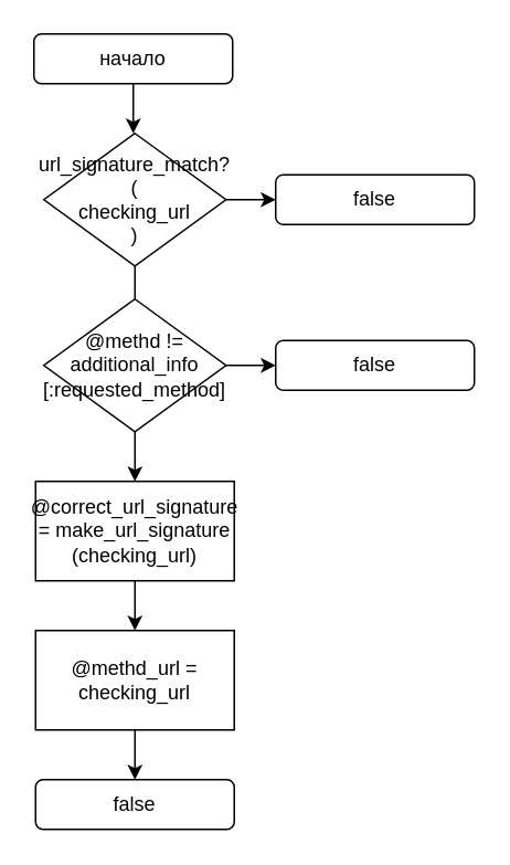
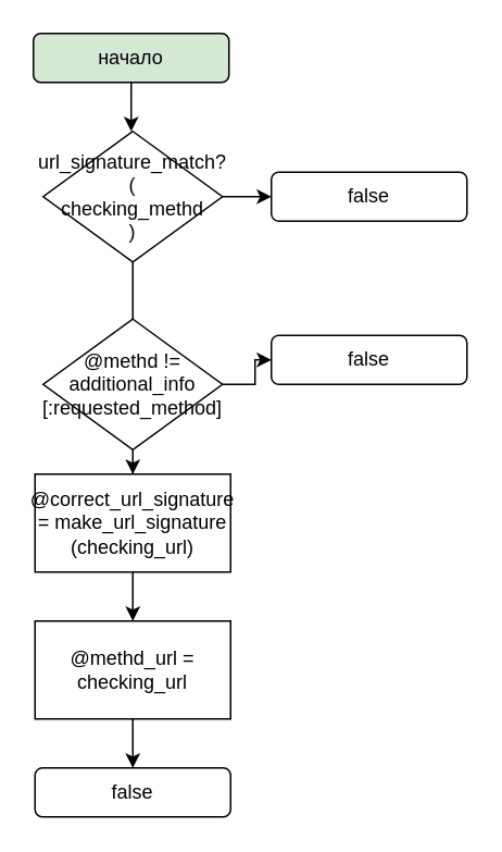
  <mxCell id="0" />
  <mxCell id="1" parent="0" />
  <mxCell id="2" value="" style="edgeStyle=orthogonalEdgeStyle;rounded=0;orthogonalLoop=1;jettySize=auto;html=1;" edge="1" parent="1" source="3"><mxGeometry relative="1" as="geometry"><mxPoint x="80" y="80" as="targetPoint" /></mxGeometry></mxCell>
- <mxCell id="3" value="начало" style="rounded=1;whiteSpace=wrap;html=1;" vertex="1" parent="1"><mxGeometry x="20" y="20" width="120" height="30" as="geometry" /></mxCell>
+ <mxCell id="3" value="начало" style="rounded=1;whiteSpace=wrap;html=1;fillColor=#d5e8d4;" vertex="1" parent="1"><mxGeometry x="20" y="20" width="120" height="30" as="geometry" /></mxCell>
  <mxCell id="4" value="false" style="rounded=1;whiteSpace=wrap;html=1;" vertex="1" parent="1"><mxGeometry x="166" y="105" width="120" height="30" as="geometry" /></mxCell>
  <mxCell id="5" value="" style="edgeStyle=orthogonalEdgeStyle;rounded=0;orthogonalLoop=1;jettySize=auto;html=1;" edge="1" parent="1" source="7" target="4"><mxGeometry relative="1" as="geometry" /></mxCell>
  <mxCell id="6" value="" style="edgeStyle=orthogonalEdgeStyle;rounded=0;orthogonalLoop=1;jettySize=auto;html=1;endArrow=none;" edge="1" parent="1" source="7" target="10"><mxGeometry relative="1" as="geometry" /></mxCell>
- <mxCell id="7" value="&lt;div&gt;url_signature_match?(&lt;/div&gt;&lt;div&gt;checking_url&lt;/div&gt;&lt;div&gt;)&lt;br&gt;&lt;/div&gt;" style="rhombus;whiteSpace=wrap;html=1;" vertex="1" parent="1"><mxGeometry x="26" y="80" width="110" height="80" as="geometry" /></mxCell>
+ <mxCell id="7" value="&lt;div&gt;url_signature_match?(&lt;/div&gt;&lt;div&gt;checking_methd&lt;/div&gt;&lt;div&gt;)&lt;br&gt;&lt;/div&gt;" style="rhombus;whiteSpace=wrap;html=1;" vertex="1" parent="1"><mxGeometry x="26" y="80" width="110" height="80" as="geometry" /></mxCell>
  <mxCell id="8" value="" style="edgeStyle=orthogonalEdgeStyle;rounded=0;orthogonalLoop=1;jettySize=auto;html=1;" edge="1" parent="1" source="10" target="11"><mxGeometry relative="1" as="geometry" /></mxCell>
  <mxCell id="9" value="" style="edgeStyle=orthogonalEdgeStyle;rounded=0;orthogonalLoop=1;jettySize=auto;html=1;" edge="1" parent="1" source="10" target="13"><mxGeometry relative="1" as="geometry" /></mxCell>
- <mxCell id="10" value="&lt;div&gt;@methd !=&lt;/div&gt;&lt;div&gt;additional_info&lt;/div&gt;&lt;div&gt;[:requested_method]&lt;br&gt;&lt;/div&gt;" style="rhombus;whiteSpace=wrap;html=1;" vertex="1" parent="1"><mxGeometry x="26" y="180" width="110" height="80" as="geometry" /></mxCell>
+ <mxCell id="10" value="&lt;div&gt;@methd !=&lt;/div&gt;&lt;div&gt;additional_info&lt;/div&gt;&lt;div&gt;[:requested_method]&lt;br&gt;&lt;/div&gt;" style="rhombus;whiteSpace=wrap;html=1;" vertex="1" parent="1"><mxGeometry x="26" y="195" width="110" height="80" as="geometry" /></mxCell>
  <mxCell id="11" value="false" style="rounded=1;whiteSpace=wrap;html=1;" vertex="1" parent="1"><mxGeometry x="166" y="205" width="120" height="30" as="geometry" /></mxCell>
  <mxCell id="12" value="" style="edgeStyle=orthogonalEdgeStyle;rounded=0;orthogonalLoop=1;jettySize=auto;html=1;" edge="1" parent="1" source="13" target="15"><mxGeometry relative="1" as="geometry" /></mxCell>
  <mxCell id="13" value="&lt;div&gt;@correct_url_signature&lt;/div&gt;&lt;div&gt;= make_url_signature&lt;/div&gt;&lt;div&gt;(checking_url)&lt;br&gt;&lt;/div&gt;" style="rounded=0;whiteSpace=wrap;html=1;" vertex="1" parent="1"><mxGeometry x="21" y="290" width="120" height="60" as="geometry" /></mxCell>
  <mxCell id="14" value="" style="edgeStyle=orthogonalEdgeStyle;rounded=0;orthogonalLoop=1;jettySize=auto;html=1;" edge="1" parent="1" source="15" target="16"><mxGeometry relative="1" as="geometry" /></mxCell>
  <mxCell id="15" value="&lt;div&gt;@methd_url =&lt;/div&gt;&lt;div&gt;checking_url&lt;br&gt;&lt;/div&gt;" style="rounded=0;whiteSpace=wrap;html=1;" vertex="1" parent="1"><mxGeometry x="21" y="380" width="120" height="60" as="geometry" /></mxCell>
  <mxCell id="16" value="false" style="rounded=1;whiteSpace=wrap;html=1;" vertex="1" parent="1"><mxGeometry x="21" y="470" width="120" height="30" as="geometry" /></mxCell>
